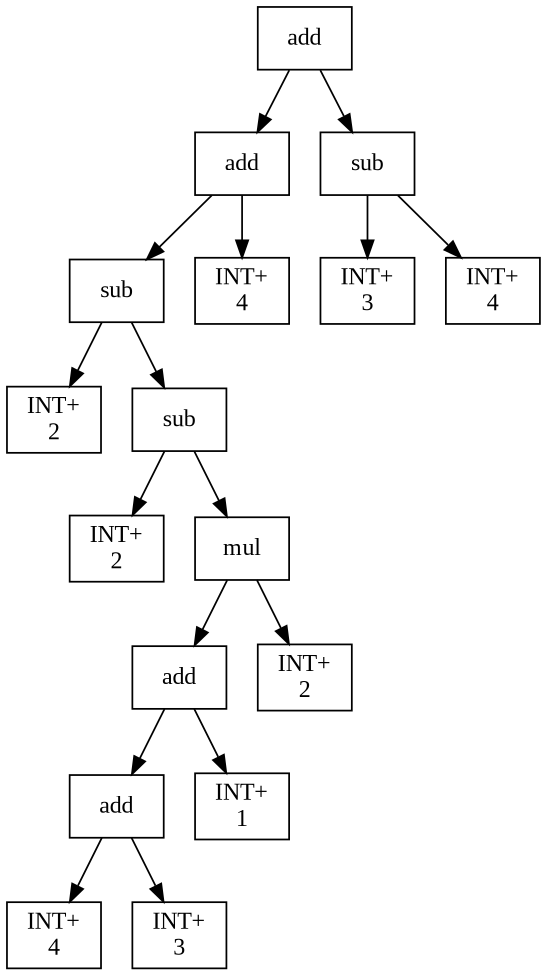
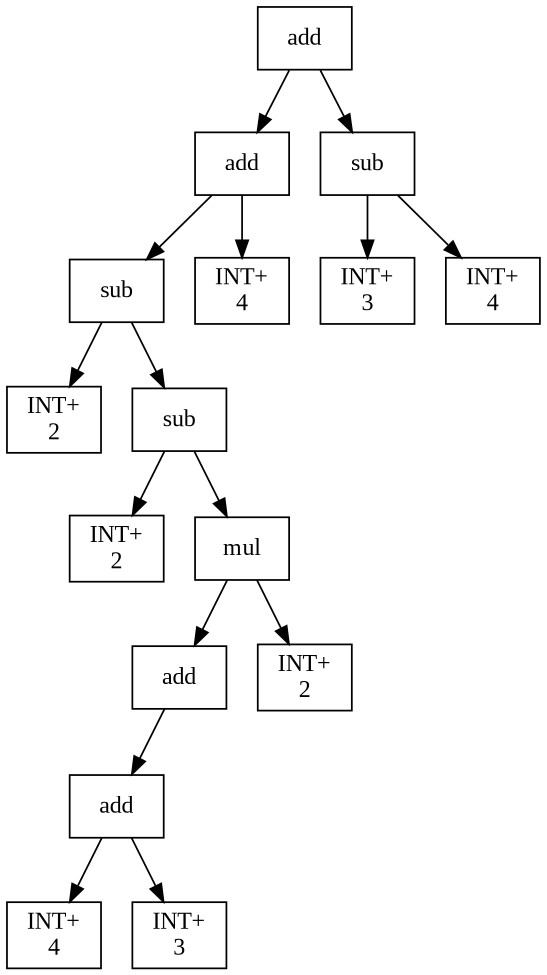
  digraph {
    fontname="Liberation Serif"
    node [shape=box fontname="Liberation Serif"]
    edge [fontname="Liberation Serif"]
    n1 [label=add]
    n2 [label=add]
    n3 [label=sub]
    n4 [label=sub]
    n5 [label="INT+\n4"]
    n6 [label="INT+\n2"]
    n7 [label=sub]
    n8 [label="INT+\n2"]
    n9 [label=mul]
    n10 [label=add]
    n11 [label="INT+\n2"]
    n12 [label=add]
-   n13 [label="INT+\n1"]
    n14 [label="INT+\n4"]
    n15 [label="INT+\n3"]
    n16 [label="INT+\n3"]
    n17 [label="INT+\n4"]
    n1 -> n2
    n1 -> n3
    n2 -> n4
    n2 -> n5
    n3 -> n16
    n3 -> n17
    n4 -> n6
    n4 -> n7
    n7 -> n8
    n7 -> n9
    n9 -> n10
    n9 -> n11
    n10 -> n12
-   n10 -> n13
    n12 -> n14
    n12 -> n15
  }
